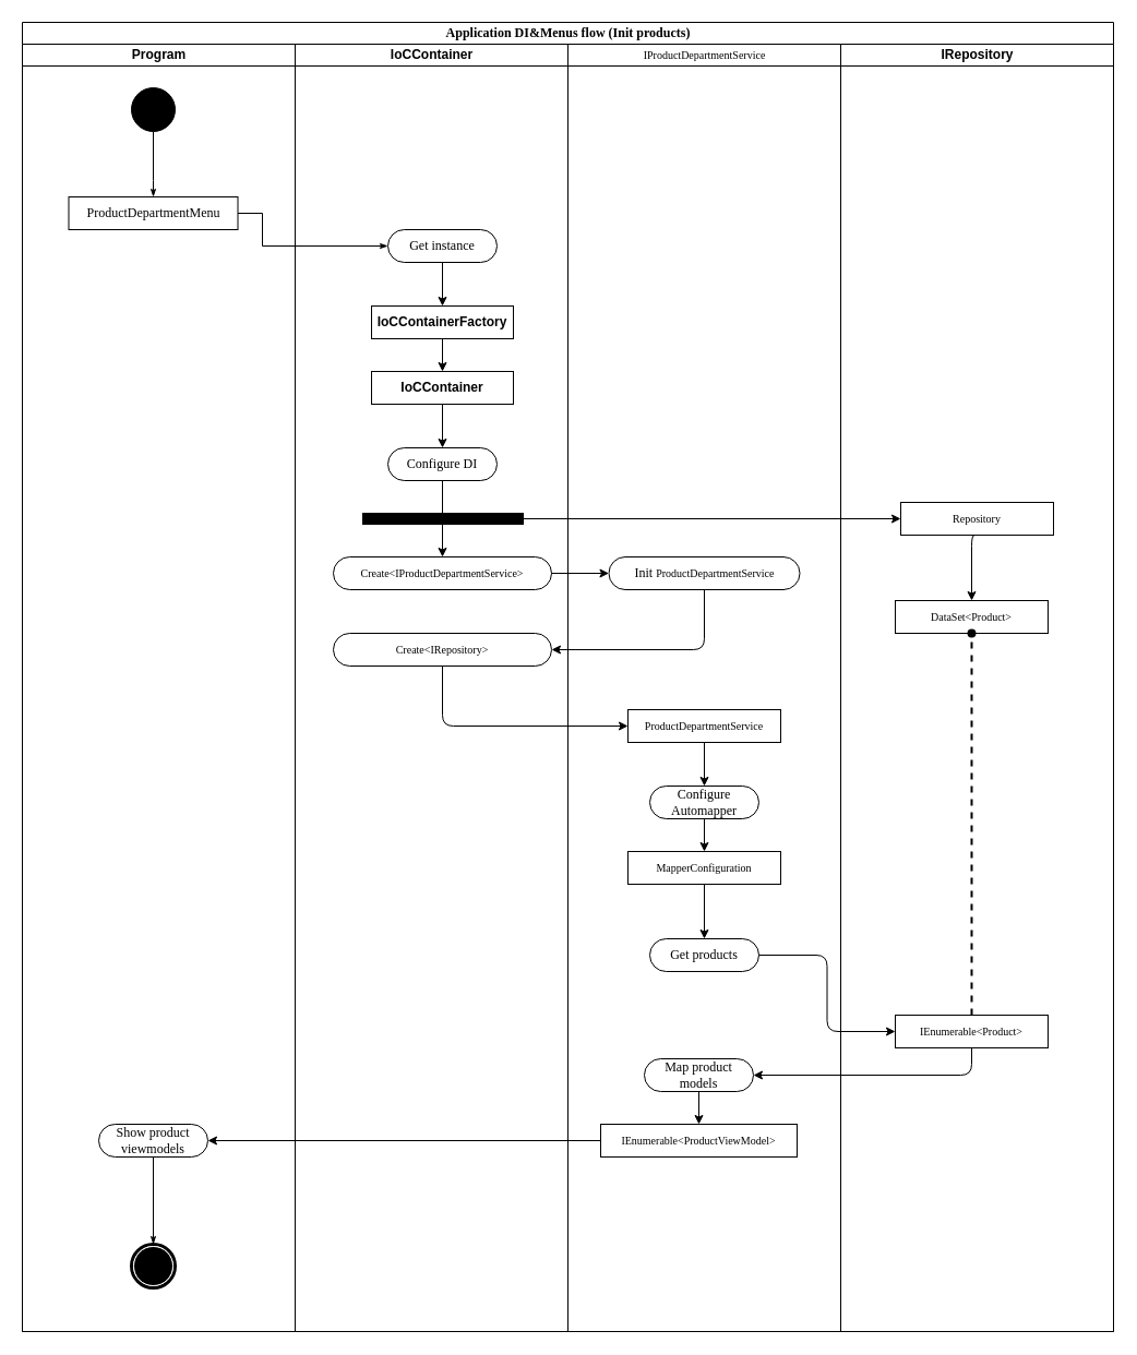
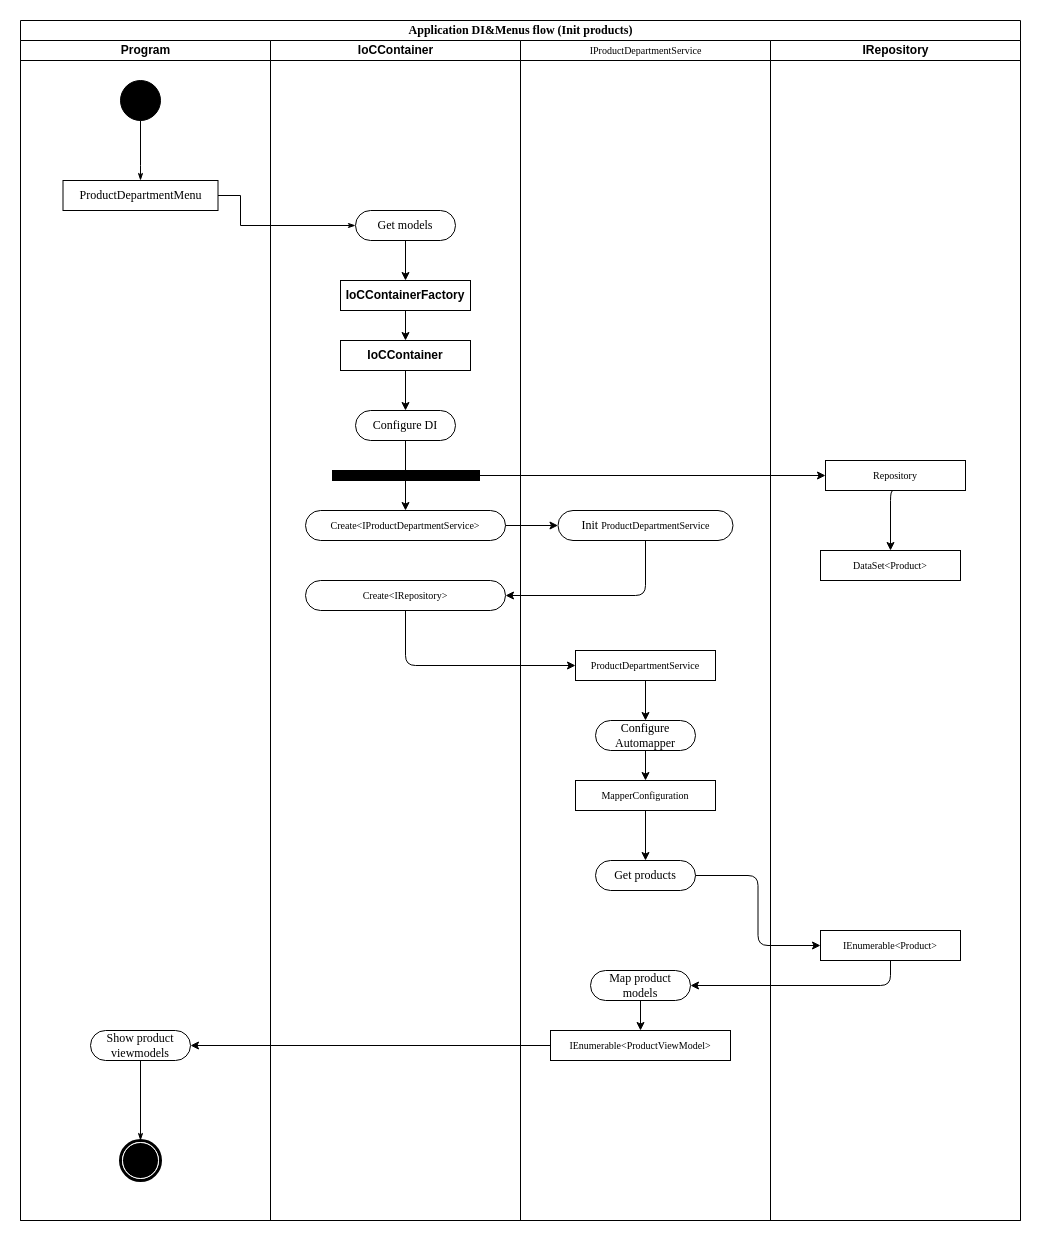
  <mxCell id="0" />
  <mxCell id="1" parent="0" />
  <mxCell id="2" value="Application DI&amp;amp;Menus flow (Init products)" style="swimlane;html=1;childLayout=stackLayout;startSize=20;rounded=0;shadow=0;comic=0;labelBackgroundColor=none;strokeWidth=1;fontFamily=Verdana;fontSize=12;align=center;" parent="1" vertex="1"><mxGeometry x="20" y="20" width="1000" height="1200" as="geometry"><mxRectangle x="40" y="20" width="140" height="20" as="alternateBounds" /></mxGeometry></mxCell>
  <mxCell id="3" style="edgeStyle=orthogonalEdgeStyle;rounded=0;html=1;labelBackgroundColor=none;startArrow=none;startFill=0;startSize=5;endArrow=classicThin;endFill=1;endSize=5;jettySize=auto;orthogonalLoop=1;strokeWidth=1;fontFamily=Verdana;fontSize=12" parent="2" source="5" edge="1"><mxGeometry relative="1" as="geometry"><mxPoint x="120" y="160" as="targetPoint" /><Array as="points"><mxPoint x="120" y="145" /></Array></mxGeometry></mxCell>
  <mxCell id="4" value="Program" style="swimlane;html=1;startSize=20;" parent="2" vertex="1"><mxGeometry y="20" width="250" height="1180" as="geometry"><mxRectangle y="20" width="30" height="970" as="alternateBounds" /></mxGeometry></mxCell>
  <mxCell id="5" value="" style="ellipse;whiteSpace=wrap;html=1;rounded=0;shadow=0;comic=0;labelBackgroundColor=none;strokeWidth=1;fillColor=#000000;fontFamily=Verdana;fontSize=12;align=center;" parent="4" vertex="1"><mxGeometry x="100" y="40" width="40" height="40" as="geometry" /></mxCell>
  <mxCell id="6" value="" style="shape=mxgraph.bpmn.shape;html=1;verticalLabelPosition=bottom;labelBackgroundColor=#ffffff;verticalAlign=top;perimeter=ellipsePerimeter;outline=end;symbol=terminate;rounded=0;shadow=0;comic=0;strokeWidth=1;fontFamily=Verdana;fontSize=12;align=center;" parent="4" vertex="1"><mxGeometry x="100" y="1100" width="40" height="40" as="geometry" /></mxCell>
  <mxCell id="7" value="ProductDepartmentMenu" style="rounded=0;whiteSpace=wrap;html=1;shadow=0;comic=0;labelBackgroundColor=none;strokeWidth=1;fontFamily=Verdana;fontSize=12;align=center;arcSize=50;" parent="4" vertex="1"><mxGeometry x="42.5" y="140" width="155" height="30" as="geometry" /></mxCell>
  <mxCell id="8" value="Show product viewmodels" style="rounded=1;whiteSpace=wrap;html=1;shadow=0;comic=0;labelBackgroundColor=none;strokeWidth=1;fontFamily=Verdana;fontSize=12;align=center;arcSize=50;" vertex="1" parent="4"><mxGeometry x="70" y="990" width="100" height="30" as="geometry" /></mxCell>
  <mxCell id="9" style="edgeStyle=none;rounded=0;html=1;labelBackgroundColor=none;startArrow=none;startFill=0;startSize=5;endArrow=classicThin;endFill=1;endSize=5;jettySize=auto;orthogonalLoop=1;strokeWidth=1;fontFamily=Verdana;fontSize=12;exitX=0.5;exitY=1;exitDx=0;exitDy=0;" parent="4" source="8" target="6" edge="1"><mxGeometry relative="1" as="geometry"><mxPoint x="160" y="960" as="sourcePoint" /></mxGeometry></mxCell>
  <mxCell id="10" value="IoCContainer" style="swimlane;html=1;startSize=20;" parent="2" vertex="1"><mxGeometry x="250" y="20" width="250" height="1180" as="geometry" /></mxCell>
  <mxCell id="11" value="&lt;span style=&quot;font-family: &amp;#34;helvetica&amp;#34; ; font-weight: 700&quot;&gt;IoCContainerFactory&lt;/span&gt;" style="rounded=0;whiteSpace=wrap;html=1;shadow=0;comic=0;labelBackgroundColor=none;strokeWidth=1;fontFamily=Verdana;fontSize=12;align=center;arcSize=50;" vertex="1" parent="10"><mxGeometry x="70" y="240" width="130" height="30" as="geometry" /></mxCell>
  <mxCell id="12" value="Configure DI" style="rounded=1;whiteSpace=wrap;html=1;shadow=0;comic=0;labelBackgroundColor=none;strokeWidth=1;fontFamily=Verdana;fontSize=12;align=center;arcSize=50;" parent="10" vertex="1"><mxGeometry x="85" y="370" width="100" height="30" as="geometry" /></mxCell>
- <mxCell id="13" value="Get instance" style="rounded=1;whiteSpace=wrap;html=1;shadow=0;comic=0;labelBackgroundColor=none;strokeWidth=1;fontFamily=Verdana;fontSize=12;align=center;arcSize=50;" vertex="1" parent="10"><mxGeometry x="85" y="170" width="100" height="30" as="geometry" /></mxCell>
+ <mxCell id="13" value="Get models" style="rounded=1;whiteSpace=wrap;html=1;shadow=0;comic=0;labelBackgroundColor=none;strokeWidth=1;fontFamily=Verdana;fontSize=12;align=center;arcSize=50;" vertex="1" parent="10"><mxGeometry x="85" y="170" width="100" height="30" as="geometry" /></mxCell>
  <mxCell id="14" value="&lt;span style=&quot;font-family: &amp;#34;helvetica&amp;#34; ; font-weight: 700&quot;&gt;IoCContainer&lt;/span&gt;" style="rounded=0;whiteSpace=wrap;html=1;shadow=0;comic=0;labelBackgroundColor=none;strokeWidth=1;fontFamily=Verdana;fontSize=12;align=center;arcSize=50;" vertex="1" parent="10"><mxGeometry x="70" y="300" width="130" height="30" as="geometry" /></mxCell>
  <mxCell id="15" value="" style="endArrow=classic;html=1;exitX=0.5;exitY=1;exitDx=0;exitDy=0;entryX=0.5;entryY=0;entryDx=0;entryDy=0;" edge="1" parent="10" source="13" target="11"><mxGeometry width="50" height="50" relative="1" as="geometry"><mxPoint x="120" y="450" as="sourcePoint" /><mxPoint x="170" y="400" as="targetPoint" /></mxGeometry></mxCell>
  <mxCell id="16" value="" style="endArrow=classic;html=1;exitX=0.5;exitY=1;exitDx=0;exitDy=0;entryX=0.5;entryY=0;entryDx=0;entryDy=0;" edge="1" parent="10" source="11" target="14"><mxGeometry width="50" height="50" relative="1" as="geometry"><mxPoint x="145" y="210" as="sourcePoint" /><mxPoint x="145" y="250" as="targetPoint" /></mxGeometry></mxCell>
  <mxCell id="17" value="" style="endArrow=classic;html=1;exitX=0.5;exitY=1;exitDx=0;exitDy=0;entryX=0.5;entryY=0;entryDx=0;entryDy=0;" edge="1" parent="10" source="14" target="12"><mxGeometry width="50" height="50" relative="1" as="geometry"><mxPoint x="145" y="280" as="sourcePoint" /><mxPoint x="145" y="310" as="targetPoint" /></mxGeometry></mxCell>
  <mxCell id="18" value="&lt;font style=&quot;font-size: 10px&quot;&gt;Create&amp;lt;IProductDepartmentService&amp;gt;&lt;/font&gt;" style="rounded=1;whiteSpace=wrap;html=1;shadow=0;comic=0;labelBackgroundColor=none;strokeWidth=1;fontFamily=Verdana;fontSize=12;align=center;arcSize=50;" vertex="1" parent="10"><mxGeometry x="35" y="470" width="200" height="30" as="geometry" /></mxCell>
  <mxCell id="19" value="" style="endArrow=classic;html=1;exitX=0.5;exitY=1;exitDx=0;exitDy=0;entryX=0.5;entryY=0;entryDx=0;entryDy=0;" edge="1" parent="10" source="12" target="18"><mxGeometry width="50" height="50" relative="1" as="geometry"><mxPoint x="160" y="390" as="sourcePoint" /><mxPoint x="210" y="340" as="targetPoint" /></mxGeometry></mxCell>
  <mxCell id="20" value="" style="whiteSpace=wrap;html=1;rounded=0;shadow=0;comic=0;labelBackgroundColor=none;strokeWidth=1;fillColor=#000000;fontFamily=Verdana;fontSize=12;align=center;rotation=0;" vertex="1" parent="10"><mxGeometry x="62" y="430" width="147" height="10" as="geometry" /></mxCell>
  <mxCell id="21" value="&lt;font style=&quot;font-size: 10px&quot;&gt;Create&amp;lt;IRepository&amp;gt;&lt;/font&gt;" style="rounded=1;whiteSpace=wrap;html=1;shadow=0;comic=0;labelBackgroundColor=none;strokeWidth=1;fontFamily=Verdana;fontSize=12;align=center;arcSize=50;" vertex="1" parent="10"><mxGeometry x="35" y="540" width="200" height="30" as="geometry" /></mxCell>
  <mxCell id="22" value="&lt;span style=&quot;font-family: &amp;#34;verdana&amp;#34; ; font-size: 10px ; font-weight: 400&quot;&gt;IProductDepartmentService&lt;/span&gt;" style="swimlane;html=1;startSize=20;" vertex="1" parent="2"><mxGeometry x="500" y="20" width="250" height="1180" as="geometry" /></mxCell>
  <mxCell id="23" value="&lt;span style=&quot;font-size: 10px&quot;&gt;ProductDepartmentService&lt;/span&gt;" style="rounded=0;whiteSpace=wrap;html=1;shadow=0;comic=0;labelBackgroundColor=none;strokeWidth=1;fontFamily=Verdana;fontSize=12;align=center;arcSize=50;" vertex="1" parent="22"><mxGeometry x="55" y="610" width="140" height="30" as="geometry" /></mxCell>
  <mxCell id="24" value="Configure Automapper" style="rounded=1;whiteSpace=wrap;html=1;shadow=0;comic=0;labelBackgroundColor=none;strokeWidth=1;fontFamily=Verdana;fontSize=12;align=center;arcSize=50;" vertex="1" parent="22"><mxGeometry x="75" y="680" width="100" height="30" as="geometry" /></mxCell>
  <mxCell id="25" value="&lt;span style=&quot;font-size: 10px&quot;&gt;MapperConfiguration&lt;/span&gt;" style="rounded=0;whiteSpace=wrap;html=1;shadow=0;comic=0;labelBackgroundColor=none;strokeWidth=1;fontFamily=Verdana;fontSize=12;align=center;arcSize=50;" vertex="1" parent="22"><mxGeometry x="55" y="740" width="140" height="30" as="geometry" /></mxCell>
  <mxCell id="26" value="" style="endArrow=classic;html=1;exitX=0.5;exitY=1;exitDx=0;exitDy=0;entryX=0.5;entryY=0;entryDx=0;entryDy=0;" edge="1" parent="22" source="23" target="24"><mxGeometry width="50" height="50" relative="1" as="geometry"><mxPoint x="-40" y="630" as="sourcePoint" /><mxPoint x="10" y="580" as="targetPoint" /></mxGeometry></mxCell>
  <mxCell id="27" value="" style="endArrow=classic;html=1;exitX=0.5;exitY=1;exitDx=0;exitDy=0;entryX=0.5;entryY=0;entryDx=0;entryDy=0;" edge="1" parent="22" source="24" target="25"><mxGeometry width="50" height="50" relative="1" as="geometry"><mxPoint x="-40" y="630" as="sourcePoint" /><mxPoint x="10" y="580" as="targetPoint" /></mxGeometry></mxCell>
  <mxCell id="28" value="Init&amp;nbsp;&lt;span style=&quot;font-size: 10px&quot;&gt;ProductDepartmentService&lt;/span&gt;" style="rounded=1;whiteSpace=wrap;html=1;shadow=0;comic=0;labelBackgroundColor=none;strokeWidth=1;fontFamily=Verdana;fontSize=12;align=center;arcSize=50;" vertex="1" parent="22"><mxGeometry x="37.5" y="470" width="175" height="30" as="geometry" /></mxCell>
  <mxCell id="29" value="Get products" style="rounded=1;whiteSpace=wrap;html=1;shadow=0;comic=0;labelBackgroundColor=none;strokeWidth=1;fontFamily=Verdana;fontSize=12;align=center;arcSize=50;" vertex="1" parent="22"><mxGeometry x="75" y="820" width="100" height="30" as="geometry" /></mxCell>
  <mxCell id="30" value="" style="endArrow=classic;html=1;exitX=0.5;exitY=1;exitDx=0;exitDy=0;entryX=0.5;entryY=0;entryDx=0;entryDy=0;" edge="1" parent="22" source="25" target="29"><mxGeometry width="50" height="50" relative="1" as="geometry"><mxPoint x="135" y="720" as="sourcePoint" /><mxPoint x="135" y="750" as="targetPoint" /></mxGeometry></mxCell>
  <mxCell id="31" value="Map product models" style="rounded=1;whiteSpace=wrap;html=1;shadow=0;comic=0;labelBackgroundColor=none;strokeWidth=1;fontFamily=Verdana;fontSize=12;align=center;arcSize=50;" vertex="1" parent="22"><mxGeometry x="70" y="930" width="100" height="30" as="geometry" /></mxCell>
  <mxCell id="32" value="&lt;span style=&quot;font-size: 10px&quot;&gt;IEnumerable&amp;lt;ProductViewModel&amp;gt;&lt;/span&gt;" style="rounded=0;whiteSpace=wrap;html=1;shadow=0;comic=0;labelBackgroundColor=none;strokeWidth=1;fontFamily=Verdana;fontSize=12;align=center;arcSize=50;" vertex="1" parent="22"><mxGeometry x="30" y="990" width="180" height="30" as="geometry" /></mxCell>
  <mxCell id="33" value="" style="endArrow=classic;html=1;strokeWidth=1;exitX=0.5;exitY=1;exitDx=0;exitDy=0;entryX=0.5;entryY=0;entryDx=0;entryDy=0;" edge="1" parent="22" source="31" target="32"><mxGeometry width="50" height="50" relative="1" as="geometry"><mxPoint x="100" y="1070" as="sourcePoint" /><mxPoint x="120" y="980" as="targetPoint" /></mxGeometry></mxCell>
  <mxCell id="34" value="IRepository" style="swimlane;html=1;startSize=20;" vertex="1" parent="2"><mxGeometry x="750" y="20" width="250" height="1180" as="geometry" /></mxCell>
  <mxCell id="35" value="&lt;span style=&quot;font-size: 10px&quot;&gt;DataSet&amp;lt;Product&amp;gt;&lt;/span&gt;" style="rounded=0;whiteSpace=wrap;html=1;shadow=0;comic=0;labelBackgroundColor=none;strokeWidth=1;fontFamily=Verdana;fontSize=12;align=center;arcSize=50;" vertex="1" parent="34"><mxGeometry x="50" y="510" width="140" height="30" as="geometry" /></mxCell>
  <mxCell id="36" value="&lt;span style=&quot;font-size: 10px&quot;&gt;IEnumerable&amp;lt;Product&amp;gt;&lt;/span&gt;" style="rounded=0;whiteSpace=wrap;html=1;shadow=0;comic=0;labelBackgroundColor=none;strokeWidth=1;fontFamily=Verdana;fontSize=12;align=center;arcSize=50;" vertex="1" parent="34"><mxGeometry x="50" y="890" width="140" height="30" as="geometry" /></mxCell>
- <mxCell id="37" value="" style="endArrow=oval;dashed=1;html=1;entryX=0.5;entryY=1;entryDx=0;entryDy=0;exitX=0.5;exitY=0;exitDx=0;exitDy=0;strokeWidth=2;endFill=1;" edge="1" parent="34" source="36" target="35"><mxGeometry width="50" height="50" relative="1" as="geometry"><mxPoint x="340" y="670" as="sourcePoint" /><mxPoint x="390" y="620" as="targetPoint" /></mxGeometry></mxCell>
  <mxCell id="38" style="edgeStyle=orthogonalEdgeStyle;rounded=0;html=1;labelBackgroundColor=none;startArrow=none;startFill=0;startSize=5;endArrow=classicThin;endFill=1;endSize=5;jettySize=auto;orthogonalLoop=1;strokeWidth=1;fontFamily=Verdana;fontSize=12;entryX=0;entryY=0.5;entryDx=0;entryDy=0;exitX=1;exitY=0.5;exitDx=0;exitDy=0;" edge="1" parent="2" source="7" target="13"><mxGeometry relative="1" as="geometry"><mxPoint x="130" y="110" as="sourcePoint" /><mxPoint x="130" y="170" as="targetPoint" /><Array as="points"><mxPoint x="220" y="175" /><mxPoint x="220" y="205" /></Array></mxGeometry></mxCell>
  <mxCell id="39" value="" style="endArrow=classic;html=1;exitX=1;exitY=0.5;exitDx=0;exitDy=0;entryX=0;entryY=0.5;entryDx=0;entryDy=0;edgeStyle=orthogonalEdgeStyle;jumpSize=6;jumpStyle=none;sourcePerimeterSpacing=0;" edge="1" parent="2" source="18" target="28"><mxGeometry width="50" height="50" relative="1" as="geometry"><mxPoint x="580" y="410" as="sourcePoint" /><mxPoint x="630" y="360" as="targetPoint" /></mxGeometry></mxCell>
  <mxCell id="40" value="" style="endArrow=classic;html=1;exitX=0.5;exitY=1;exitDx=0;exitDy=0;edgeStyle=orthogonalEdgeStyle;jumpSize=6;jumpStyle=none;sourcePerimeterSpacing=0;" edge="1" parent="2" source="28" target="21"><mxGeometry width="50" height="50" relative="1" as="geometry"><mxPoint x="495" y="515" as="sourcePoint" /><mxPoint x="547.5" y="515" as="targetPoint" /><Array as="points"><mxPoint x="625" y="575" /></Array></mxGeometry></mxCell>
  <mxCell id="41" value="" style="endArrow=classic;html=1;exitX=0.5;exitY=1;exitDx=0;exitDy=0;edgeStyle=orthogonalEdgeStyle;jumpSize=6;jumpStyle=none;sourcePerimeterSpacing=0;entryX=0;entryY=0.5;entryDx=0;entryDy=0;" edge="1" parent="2" source="21" target="23"><mxGeometry width="50" height="50" relative="1" as="geometry"><mxPoint x="635" y="530" as="sourcePoint" /><mxPoint x="495" y="585" as="targetPoint" /><Array as="points"><mxPoint x="385" y="645" /></Array></mxGeometry></mxCell>
  <mxCell id="42" value="" style="endArrow=classic;html=1;entryX=0;entryY=0.5;entryDx=0;entryDy=0;exitX=1;exitY=0.5;exitDx=0;exitDy=0;edgeStyle=orthogonalEdgeStyle;" edge="1" parent="2" source="29" target="36"><mxGeometry width="50" height="50" relative="1" as="geometry"><mxPoint x="590" y="890" as="sourcePoint" /><mxPoint x="640" y="840" as="targetPoint" /></mxGeometry></mxCell>
  <mxCell id="43" value="" style="endArrow=classic;html=1;entryX=1;entryY=0.5;entryDx=0;entryDy=0;exitX=0.5;exitY=1;exitDx=0;exitDy=0;edgeStyle=orthogonalEdgeStyle;" edge="1" parent="2" source="36" target="31"><mxGeometry width="50" height="50" relative="1" as="geometry"><mxPoint x="685" y="865" as="sourcePoint" /><mxPoint x="810" y="935" as="targetPoint" /></mxGeometry></mxCell>
  <mxCell id="44" value="" style="endArrow=classic;html=1;strokeWidth=1;exitX=0;exitY=0.5;exitDx=0;exitDy=0;entryX=1;entryY=0.5;entryDx=0;entryDy=0;" edge="1" parent="2" source="32" target="8"><mxGeometry width="50" height="50" relative="1" as="geometry"><mxPoint x="630" y="990" as="sourcePoint" /><mxPoint x="630" y="1020" as="targetPoint" /></mxGeometry></mxCell>
  <mxCell id="45" value="&lt;span style=&quot;font-size: 10px&quot;&gt;Repository&lt;/span&gt;" style="rounded=0;whiteSpace=wrap;html=1;shadow=0;comic=0;labelBackgroundColor=none;strokeWidth=1;fontFamily=Verdana;fontSize=12;align=center;arcSize=50;" vertex="1" parent="1"><mxGeometry x="825" y="460" width="140" height="30" as="geometry" /></mxCell>
  <mxCell id="46" value="" style="endArrow=classic;html=1;edgeStyle=orthogonalEdgeStyle;jumpSize=6;jumpStyle=none;sourcePerimeterSpacing=0;exitX=1;exitY=0.5;exitDx=0;exitDy=0;" edge="1" parent="1" source="20" target="45"><mxGeometry width="50" height="50" relative="1" as="geometry"><mxPoint x="479" y="475" as="sourcePoint" /><mxPoint x="860" y="475" as="targetPoint" /></mxGeometry></mxCell>
  <mxCell id="47" value="" style="endArrow=classic;html=1;edgeStyle=orthogonalEdgeStyle;jumpSize=6;jumpStyle=none;sourcePerimeterSpacing=0;exitX=0.5;exitY=1;exitDx=0;exitDy=0;entryX=0.5;entryY=0;entryDx=0;entryDy=0;" edge="1" parent="1" source="45" target="35"><mxGeometry width="50" height="50" relative="1" as="geometry"><mxPoint x="489" y="485" as="sourcePoint" /><mxPoint x="835" y="485" as="targetPoint" /><Array as="points"><mxPoint x="890" y="490" /></Array></mxGeometry></mxCell>
